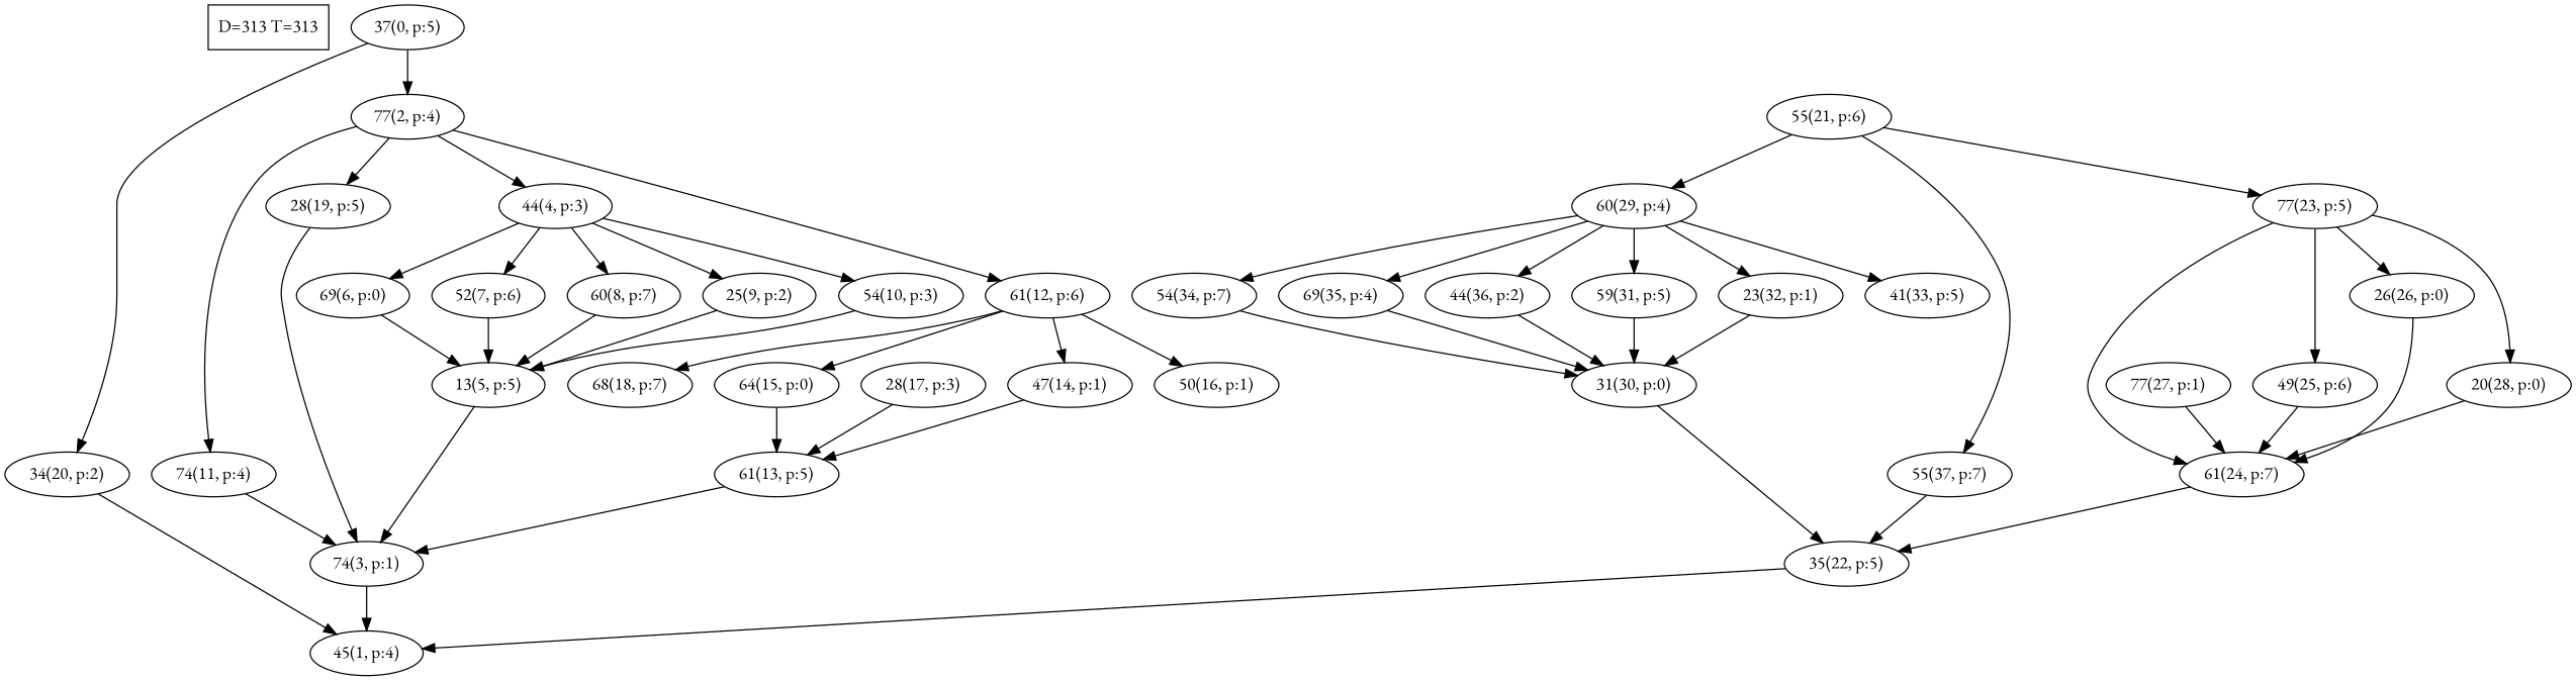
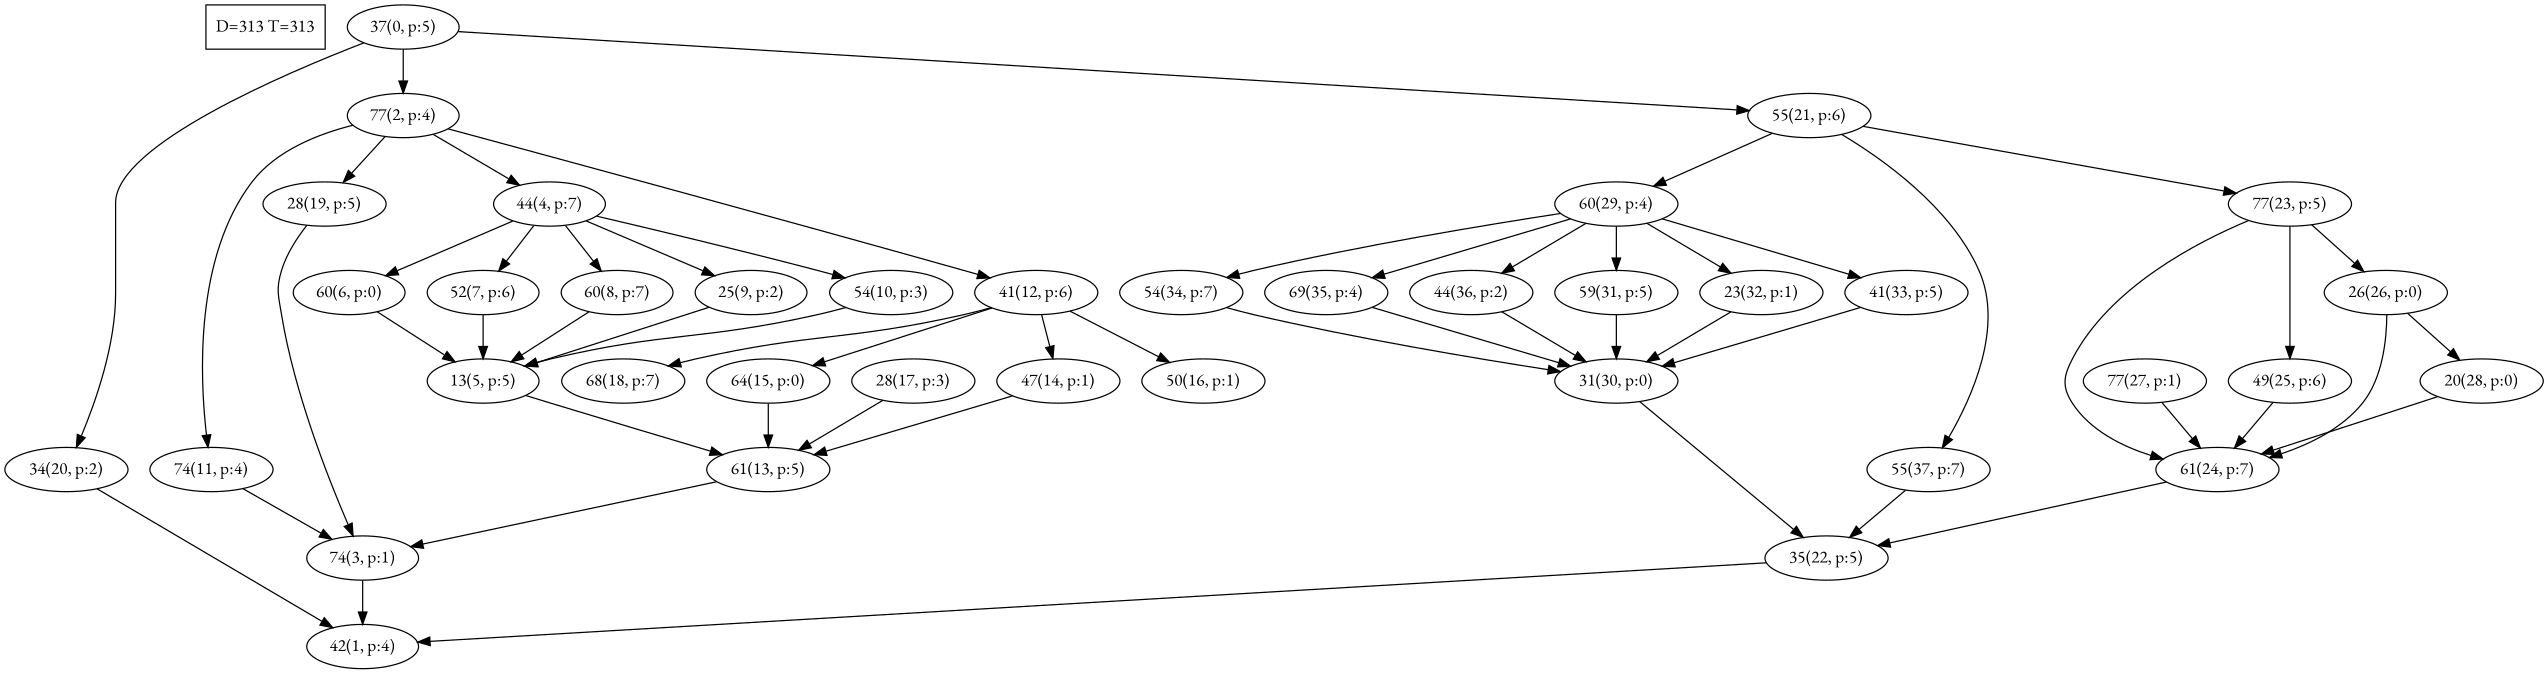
  digraph {
    fontname="EB Garamond"
    node [fontname="EB Garamond"]
    edge [fontname="EB Garamond"]
    n1 [label="D=313 T=313" shape=box]
    n2 [label="37(0, p:5)"]
    n3 [label="77(2, p:4)"]
    n4 [label="34(20, p:2)"]
    n5 [label="55(21, p:6)"]
-   n6 [label="44(4, p:3)"]
+   n6 [label="44(4, p:7)"]
    n7 [label="74(11, p:4)"]
-   n8 [label="61(12, p:6)"]
+   n8 [label="41(12, p:6)"]
    n9 [label="28(19, p:5)"]
-   n10 [label="45(1, p:4)"]
+   n10 [label="42(1, p:4)"]
    n11 [label="77(23, p:5)"]
    n12 [label="60(29, p:4)"]
    n13 [label="55(37, p:7)"]
-   n14 [label="69(6, p:0)"]
+   n14 [label="60(6, p:0)"]
    n15 [label="52(7, p:6)"]
    n16 [label="60(8, p:7)"]
    n17 [label="25(9, p:2)"]
    n18 [label="54(10, p:3)"]
    n19 [label="74(3, p:1)"]
    n20 [label="47(14, p:1)"]
    n21 [label="64(15, p:0)"]
    n22 [label="50(16, p:1)"]
    n23 [label="68(18, p:7)"]
    n24 [label="13(5, p:5)"]
    n25 [label="61(13, p:5)"]
    n26 [label="28(17, p:3)"]
    n27 [label="49(25, p:6)"]
    n28 [label="26(26, p:0)"]
    n29 [label="20(28, p:0)"]
    n30 [label="61(24, p:7)"]
    n31 [label="59(31, p:5)"]
    n32 [label="23(32, p:1)"]
    n33 [label="41(33, p:5)"]
    n34 [label="54(34, p:7)"]
    n35 [label="69(35, p:4)"]
    n36 [label="44(36, p:2)"]
    n37 [label="35(22, p:5)"]
    n38 [label="77(27, p:1)"]
    n39 [label="31(30, p:0)"]
    n2 -> n3
    n2 -> n4
+   n2 -> n5
    n3 -> n6
    n3 -> n7
    n3 -> n8
    n3 -> n9
    n4 -> n10
    n5 -> n11
    n5 -> n12
    n5 -> n13
    n6 -> n14
    n6 -> n15
    n6 -> n16
    n6 -> n17
    n6 -> n18
    n7 -> n19
    n8 -> n20
    n8 -> n21
    n8 -> n22
    n8 -> n23
    n9 -> n19
    n11 -> n27
    n11 -> n28
-   n11 -> n29
+   n28 -> n29
    n11 -> n30
    n12 -> n31
    n12 -> n32
    n12 -> n33
    n12 -> n34
    n12 -> n35
    n12 -> n36
    n13 -> n37
    n14 -> n24
    n15 -> n24
    n16 -> n24
    n17 -> n24
    n18 -> n24
    n19 -> n10
    n20 -> n25
    n21 -> n25
-   n24 -> n19
+   n24 -> n25
    n25 -> n19
    n26 -> n25
    n27 -> n30
    n28 -> n30
    n29 -> n30
    n30 -> n37
    n31 -> n39
    n32 -> n39
+   n33 -> n39
    n34 -> n39
    n35 -> n39
    n36 -> n39
    n37 -> n10
    n38 -> n30
    n39 -> n37
  }
